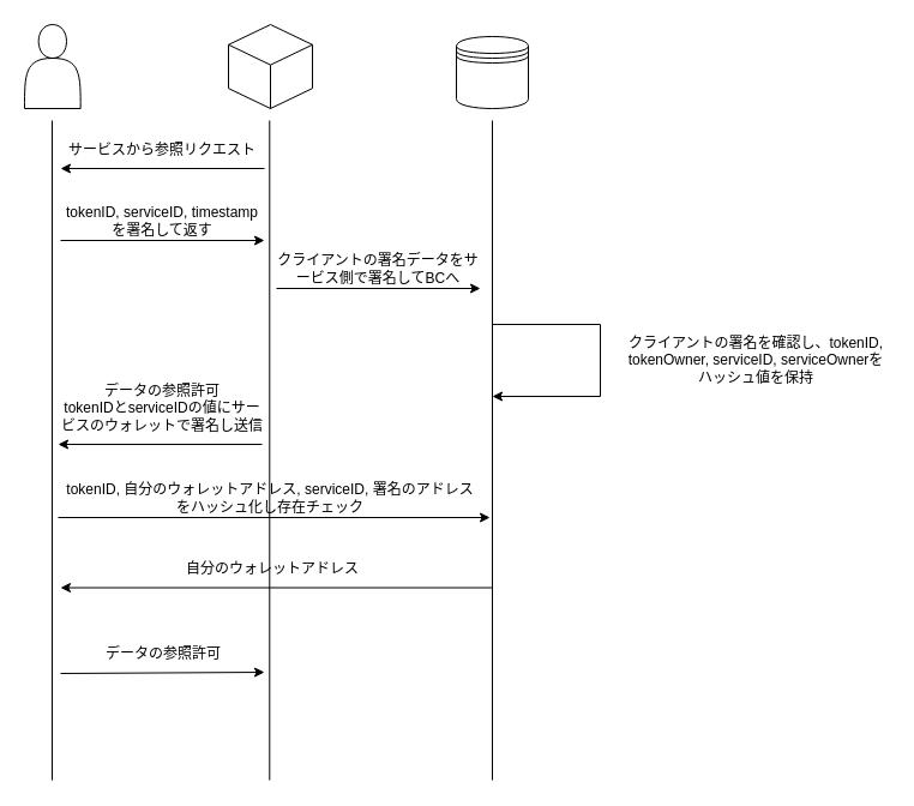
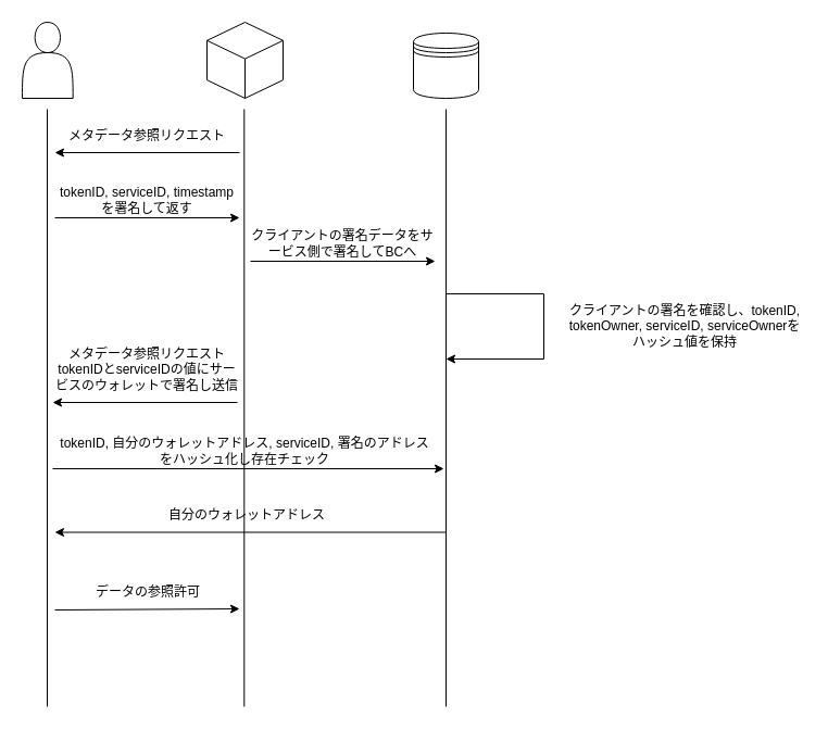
  <mxCell id="0" />
  <mxCell id="1" parent="0" />
  <mxCell id="2" value="" style="shape=actor;whiteSpace=wrap;html=1;" vertex="1" parent="1"><mxGeometry x="20" y="20" width="46.67" height="70" as="geometry" /></mxCell>
  <mxCell id="3" value="" style="shape=datastore;whiteSpace=wrap;html=1;" vertex="1" parent="1"><mxGeometry x="380" y="30" width="60" height="60" as="geometry" /></mxCell>
  <mxCell id="4" value="" style="whiteSpace=wrap;html=1;shape=mxgraph.basic.isocube;isoAngle=15;" vertex="1" parent="1"><mxGeometry x="190" y="20" width="70" height="70" as="geometry" /></mxCell>
  <mxCell id="5" value="" style="endArrow=none;html=1;rounded=0;" edge="1" parent="1"><mxGeometry width="50" height="50" relative="1" as="geometry"><mxPoint x="43" y="650" as="sourcePoint" /><mxPoint x="43" y="100" as="targetPoint" /></mxGeometry></mxCell>
  <mxCell id="6" value="" style="endArrow=none;html=1;rounded=0;" edge="1" parent="1"><mxGeometry width="50" height="50" relative="1" as="geometry"><mxPoint x="224.29" y="650" as="sourcePoint" /><mxPoint x="224.29" y="100" as="targetPoint" /></mxGeometry></mxCell>
  <mxCell id="7" value="" style="endArrow=none;html=1;rounded=0;" edge="1" parent="1"><mxGeometry width="50" height="50" relative="1" as="geometry"><mxPoint x="410" y="650" as="sourcePoint" /><mxPoint x="410" y="100" as="targetPoint" /></mxGeometry></mxCell>
  <mxCell id="8" value="" style="endArrow=classic;html=1;rounded=0;" edge="1" parent="1"><mxGeometry width="50" height="50" relative="1" as="geometry"><mxPoint x="50" y="200" as="sourcePoint" /><mxPoint x="220" y="200" as="targetPoint" /></mxGeometry></mxCell>
  <mxCell id="9" value="" style="endArrow=classic;html=1;rounded=0;" edge="1" parent="1"><mxGeometry width="50" height="50" relative="1" as="geometry"><mxPoint x="220" y="139.999" as="sourcePoint" /><mxPoint x="50" y="139.999" as="targetPoint" /></mxGeometry></mxCell>
  <mxCell id="10" value="" style="endArrow=classic;html=1;rounded=0;" edge="1" parent="1"><mxGeometry width="50" height="50" relative="1" as="geometry"><mxPoint x="230" y="240" as="sourcePoint" /><mxPoint x="400" y="240" as="targetPoint" /></mxGeometry></mxCell>
- <mxCell id="11" value="サービスから参照リクエスト" style="text;html=1;strokeColor=none;fillColor=none;align=center;verticalAlign=middle;whiteSpace=wrap;rounded=0;" vertex="1" parent="1"><mxGeometry x="50" y="110" width="170" height="30" as="geometry" /></mxCell>
+ <mxCell id="11" value="メタデータ参照リクエスト" style="text;html=1;strokeColor=none;fillColor=none;align=center;verticalAlign=middle;whiteSpace=wrap;rounded=0;" vertex="1" parent="1"><mxGeometry x="50" y="110" width="170" height="30" as="geometry" /></mxCell>
  <mxCell id="12" value="tokenID, serviceID, timestampを署名して返す" style="text;html=1;strokeColor=none;fillColor=none;align=center;verticalAlign=middle;whiteSpace=wrap;rounded=0;" vertex="1" parent="1"><mxGeometry x="50" y="169" width="170" height="30" as="geometry" /></mxCell>
  <mxCell id="13" value="クライアントの署名データをサービス側で署名してBCへ" style="text;html=1;strokeColor=none;fillColor=none;align=center;verticalAlign=middle;whiteSpace=wrap;rounded=0;" vertex="1" parent="1"><mxGeometry x="230" y="209" width="170" height="30" as="geometry" /></mxCell>
  <mxCell id="14" value="" style="edgeStyle=segmentEdgeStyle;endArrow=classic;html=1;rounded=0;" edge="1" parent="1"><mxGeometry width="50" height="50" relative="1" as="geometry"><mxPoint x="410" y="270" as="sourcePoint" /><mxPoint x="410" y="330" as="targetPoint" /><Array as="points"><mxPoint x="500" y="270" /><mxPoint x="500" y="330" /></Array></mxGeometry></mxCell>
  <mxCell id="15" value="クライアントの署名を確認し、tokenID, tokenOwner, serviceID, serviceOwnerをハッシュ値を保持" style="text;html=1;strokeColor=none;fillColor=none;align=center;verticalAlign=middle;whiteSpace=wrap;rounded=0;" vertex="1" parent="1"><mxGeometry x="520" y="270" width="220" height="59" as="geometry" /></mxCell>
  <mxCell id="16" value="" style="endArrow=classic;html=1;rounded=0;" edge="1" parent="1"><mxGeometry x="210" y="510" width="50" height="50" relative="1" as="geometry"><mxPoint x="218" y="369.999" as="sourcePoint" /><mxPoint x="48" y="369.999" as="targetPoint" /></mxGeometry></mxCell>
- <mxCell id="17" value="データの参照許可&lt;br&gt;tokenIDとserviceIDの値にサービスのウォレットで署名し送信" style="text;html=1;strokeColor=none;fillColor=none;align=center;verticalAlign=middle;whiteSpace=wrap;rounded=0;" vertex="1" parent="1"><mxGeometry x="50" y="310" width="170" height="60" as="geometry" /></mxCell>
+ <mxCell id="17" value="メタデータ参照リクエスト&lt;br&gt;tokenIDとserviceIDの値にサービスのウォレットで署名し送信" style="text;html=1;strokeColor=none;fillColor=none;align=center;verticalAlign=middle;whiteSpace=wrap;rounded=0;" vertex="1" parent="1"><mxGeometry x="50" y="310" width="170" height="60" as="geometry" /></mxCell>
  <mxCell id="18" value="" style="endArrow=classic;html=1;rounded=0;" edge="1" parent="1"><mxGeometry width="50" height="50" relative="1" as="geometry"><mxPoint x="48" y="431" as="sourcePoint" /><mxPoint x="408" y="431" as="targetPoint" /></mxGeometry></mxCell>
  <mxCell id="19" value="tokenID, 自分のウォレットアドレス, serviceID, 署名のアドレスをハッシュ化し存在チェック" style="text;html=1;strokeColor=none;fillColor=none;align=center;verticalAlign=middle;whiteSpace=wrap;rounded=0;" vertex="1" parent="1"><mxGeometry x="50" y="400" width="350" height="30" as="geometry" /></mxCell>
  <mxCell id="20" value="" style="endArrow=classic;html=1;rounded=0;" edge="1" parent="1"><mxGeometry width="50" height="50" relative="1" as="geometry"><mxPoint x="410" y="489.52" as="sourcePoint" /><mxPoint x="50" y="489.52" as="targetPoint" /></mxGeometry></mxCell>
  <mxCell id="21" value="自分のウォレットアドレス" style="text;html=1;strokeColor=none;fillColor=none;align=center;verticalAlign=middle;whiteSpace=wrap;rounded=0;" vertex="1" parent="1"><mxGeometry x="52" y="458.52" width="350" height="30" as="geometry" /></mxCell>
  <mxCell id="22" value="" style="endArrow=classic;html=1;rounded=0;entryX=1;entryY=1;entryDx=0;entryDy=0;" edge="1" parent="1" target="23"><mxGeometry width="50" height="50" relative="1" as="geometry"><mxPoint x="50" y="561" as="sourcePoint" /><mxPoint x="410" y="561" as="targetPoint" /></mxGeometry></mxCell>
  <mxCell id="23" value="データの参照許可" style="text;html=1;strokeColor=none;fillColor=none;align=center;verticalAlign=middle;whiteSpace=wrap;rounded=0;" vertex="1" parent="1"><mxGeometry x="52" y="530" width="168" height="30" as="geometry" /></mxCell>
